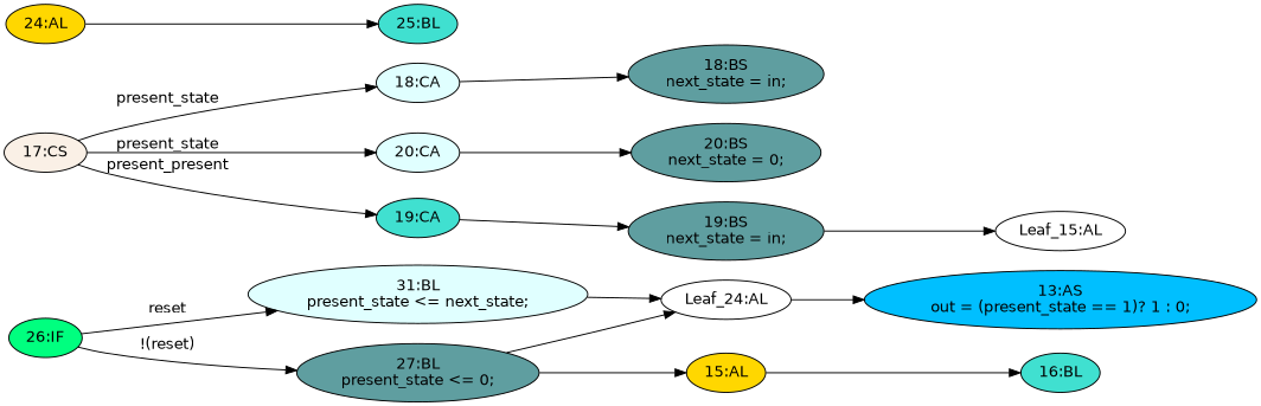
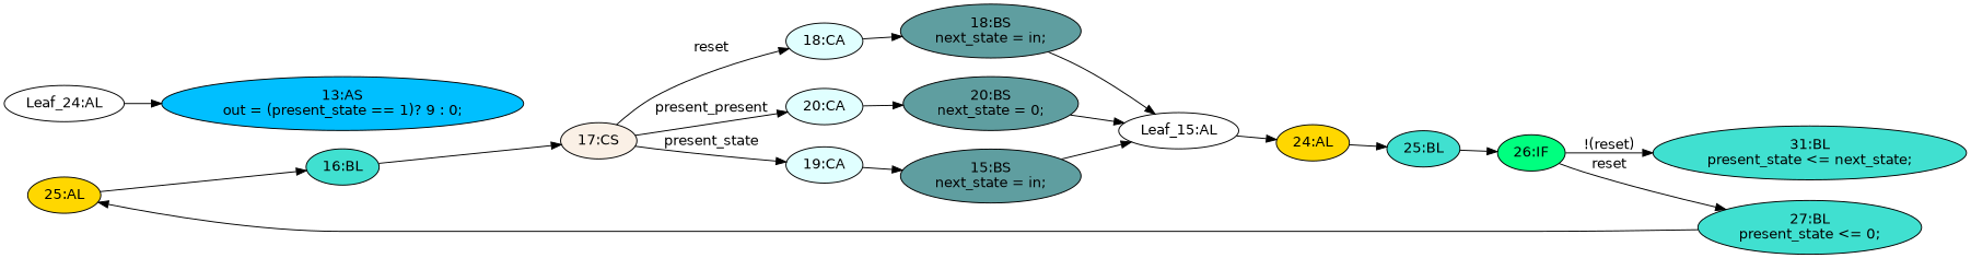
  strict digraph {
    fontname="DejaVu Sans"
    rankdir=LR
    node [fillcolor=turquoise fontname="DejaVu Sans" statements="[]" style=filled typ=Block]
    edge [cond="[]" fontname="DejaVu Sans" lineno=None]
-   n1 [ast="<pyverilog.vparser.ast.Always object at 0x7f8c97463210>" clk_sens=False fillcolor=gold label="15:AL" sens="['in']" typ=Always use_var="['present_state', 'in']"]
+   n1 [ast="<pyverilog.vparser.ast.Always object at 0x7f8c97463210>" clk_sens=False fillcolor=gold label="25:AL" sens="['in']" typ=Always use_var="['present_state', 'in']"]
    n2 [ast="<pyverilog.vparser.ast.Block object at 0x7f8c97463ed0>" label="16:BL"]
    n3 [ast="<pyverilog.vparser.ast.CaseStatement object at 0x7f8c9747d4d0>" fillcolor=linen label="17:CS" typ=CaseStatement]
    n4 [ast="<pyverilog.vparser.ast.Case object at 0x7f8c971ce290>" fillcolor=lightcyan label="18:CA" typ=Case]
    n5 [ast="<pyverilog.vparser.ast.Case object at 0x7f8c97466e90>" fillcolor=lightcyan label="20:CA" typ=Case]
-   n6 [ast="<pyverilog.vparser.ast.Case object at 0x7f8c97471050>" label="19:CA" typ=Case]
-   n7 [ast="<pyverilog.vparser.ast.Block object at 0x7f8c974e0890>" fillcolor=lightcyan label="31:BL\npresent_state <= next_state;" statements="[<pyverilog.vparser.ast.NonblockingSubstitution object at 0x7f8c974e0e50>]"]
+   n6 [ast="<pyverilog.vparser.ast.Case object at 0x7f8c97471050>" fillcolor=lightcyan label="19:CA" typ=Case]
+   n7 [ast="<pyverilog.vparser.ast.Block object at 0x7f8c974e0890>" label="31:BL\npresent_state <= next_state;" statements="[<pyverilog.vparser.ast.NonblockingSubstitution object at 0x7f8c974e0e50>]"]
    n8 [def_var="['present_state']" label="Leaf_24:AL" fillcolor="" statements="" style="" typ=""]
-   n9 [ast="<pyverilog.vparser.ast.Assign object at 0x7f8c97463790>" def_var="['out']" fillcolor=deepskyblue label="13:AS\nout = (present_state == 1)? 1 : 0;" typ=Assign use_var="['present_state']"]
+   n9 [ast="<pyverilog.vparser.ast.Assign object at 0x7f8c97463790>" def_var="['out']" fillcolor=deepskyblue label="13:AS\nout = (present_state == 1)? 9 : 0;" typ=Assign use_var="['present_state']"]
    n10 [ast="<pyverilog.vparser.ast.BlockingSubstitution object at 0x7f8c97471550>" fillcolor=cadetblue label="18:BS\nnext_state = in;" statements="[<pyverilog.vparser.ast.BlockingSubstitution object at 0x7f8c97471550>]" typ=BlockingSubstitution]
    n11 [def_var="['next_state']" label="Leaf_15:AL" fillcolor="" statements="" style="" typ=""]
    n12 [ast="<pyverilog.vparser.ast.Always object at 0x7f8c97466090>" clk_sens=True fillcolor=gold label="24:AL" sens="['clk']" typ=Always use_var="['reset', 'next_state']"]
    n13 [ast="<pyverilog.vparser.ast.Block object at 0x7f8c97466f50>" label="25:BL"]
    n14 [ast="<pyverilog.vparser.ast.BlockingSubstitution object at 0x7f8c97466ad0>" fillcolor=cadetblue label="20:BS\nnext_state = 0;" statements="[<pyverilog.vparser.ast.BlockingSubstitution object at 0x7f8c97466ad0>]" typ=BlockingSubstitution]
    n15 [ast="<pyverilog.vparser.ast.IfStatement object at 0x7f8c974e0950>" fillcolor=springgreen label="26:IF" typ=IfStatement]
-   n16 [ast="<pyverilog.vparser.ast.Block object at 0x7f8c9759ee50>" fillcolor=cadetblue label="27:BL\npresent_state <= 0;" statements="[<pyverilog.vparser.ast.NonblockingSubstitution object at 0x7f8c974e0fd0>]"]
-   n17 [ast="<pyverilog.vparser.ast.BlockingSubstitution object at 0x7f8c9747dc50>" fillcolor=cadetblue label="19:BS\nnext_state = in;" statements="[<pyverilog.vparser.ast.BlockingSubstitution object at 0x7f8c9747dc50>]" typ=BlockingSubstitution]
+   n16 [ast="<pyverilog.vparser.ast.Block object at 0x7f8c9759ee50>" label="27:BL\npresent_state <= 0;" statements="[<pyverilog.vparser.ast.NonblockingSubstitution object at 0x7f8c974e0fd0>]"]
+   n17 [ast="<pyverilog.vparser.ast.BlockingSubstitution object at 0x7f8c9747dc50>" fillcolor=cadetblue label="15:BS\nnext_state = in;" statements="[<pyverilog.vparser.ast.BlockingSubstitution object at 0x7f8c9747dc50>]" typ=BlockingSubstitution]
    n1 -> n2
-   n3 -> n4 [cond="['present_state']" label=present_state lineno=17]
-   n3 -> n5 [cond="['present_state']" label=present_state lineno=17]
-   n3 -> n6 [cond="['present_state']" label=present_present lineno=17]
+   n2 -> n3
+   n3 -> n4 [cond="['present_state']" label=reset lineno=17]
+   n3 -> n5 [cond="['present_state']" label=present_present lineno=17]
+   n3 -> n6 [cond="['present_state']" label=present_state lineno=17]
    n4 -> n10
    n5 -> n14
    n6 -> n17
-   n7 -> n8
    n8 -> n9 [cond="" lineno=""]
+   n10 -> n11
+   n11 -> n12 [cond="" lineno=""]
    n12 -> n13
-   n15 -> n7 [cond="['reset']" label=reset lineno=26]
-   n15 -> n16 [cond="['reset']" label="!(reset)" lineno=26]
+   n13 -> n15
+   n14 -> n11
+   n15 -> n7 [cond="['reset']" label="!(reset)" lineno=26]
+   n15 -> n16 [cond="['reset']" label=reset lineno=26]
    n16 -> n1 [cond="" lineno=""]
-   n16 -> n8
    n17 -> n11
  }
